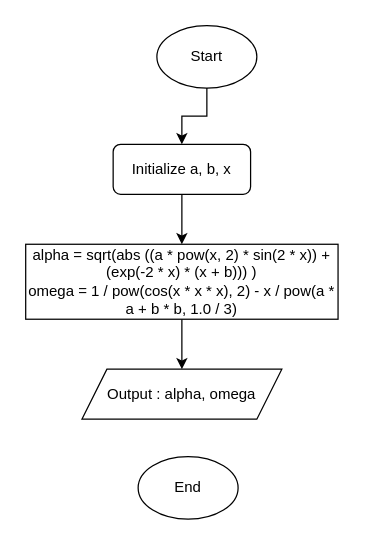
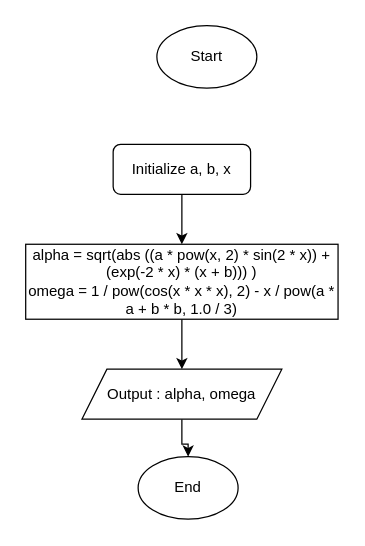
  <mxCell id="0" />
  <mxCell id="1" parent="0" />
- <mxCell id="2" value="" style="edgeStyle=orthogonalEdgeStyle;rounded=0;orthogonalLoop=1;jettySize=auto;html=1;" edge="1" parent="1" source="3" target="6"><mxGeometry relative="1" as="geometry" /></mxCell>
  <mxCell id="3" value="Start" style="ellipse;whiteSpace=wrap;html=1;" vertex="1" parent="1"><mxGeometry x="125" y="20" width="80" height="50" as="geometry" /></mxCell>
  <mxCell id="4" value="End" style="ellipse;whiteSpace=wrap;html=1;" vertex="1" parent="1"><mxGeometry x="110" y="365" width="80" height="50" as="geometry" /></mxCell>
  <mxCell id="5" value="" style="edgeStyle=orthogonalEdgeStyle;rounded=0;orthogonalLoop=1;jettySize=auto;html=1;" edge="1" parent="1" source="6" target="8"><mxGeometry relative="1" as="geometry" /></mxCell>
  <mxCell id="6" value="Initialize a, b, x" style="rounded=1;whiteSpace=wrap;html=1;" vertex="1" parent="1"><mxGeometry x="90" y="115" width="110" height="40" as="geometry" /></mxCell>
  <mxCell id="7" value="" style="edgeStyle=orthogonalEdgeStyle;rounded=0;orthogonalLoop=1;jettySize=auto;html=1;" edge="1" parent="1" source="8" target="10"><mxGeometry relative="1" as="geometry" /></mxCell>
  <mxCell id="8" value="alpha = sqrt(abs ((a * pow(x, 2) * sin(2 * x)) + (exp(-2 * x) * (x + b))) )&lt;div&gt;omega = 1 / pow(cos(x * x * x), 2) - x / pow(a * a + b * b, 1.0 / 3)&lt;/div&gt;" style="rounded=0;whiteSpace=wrap;html=1;" vertex="1" parent="1"><mxGeometry x="20" y="195" width="250" height="60" as="geometry" /></mxCell>
+ <mxCell id="9" value="" style="edgeStyle=orthogonalEdgeStyle;rounded=0;orthogonalLoop=1;jettySize=auto;html=1;" edge="1" parent="1" source="10" target="4"><mxGeometry relative="1" as="geometry" /></mxCell>
  <mxCell id="10" value="Output : alpha, omega" style="shape=parallelogram;perimeter=parallelogramPerimeter;whiteSpace=wrap;html=1;fixedSize=1;" vertex="1" parent="1"><mxGeometry x="65" y="295" width="160" height="40" as="geometry" /></mxCell>
